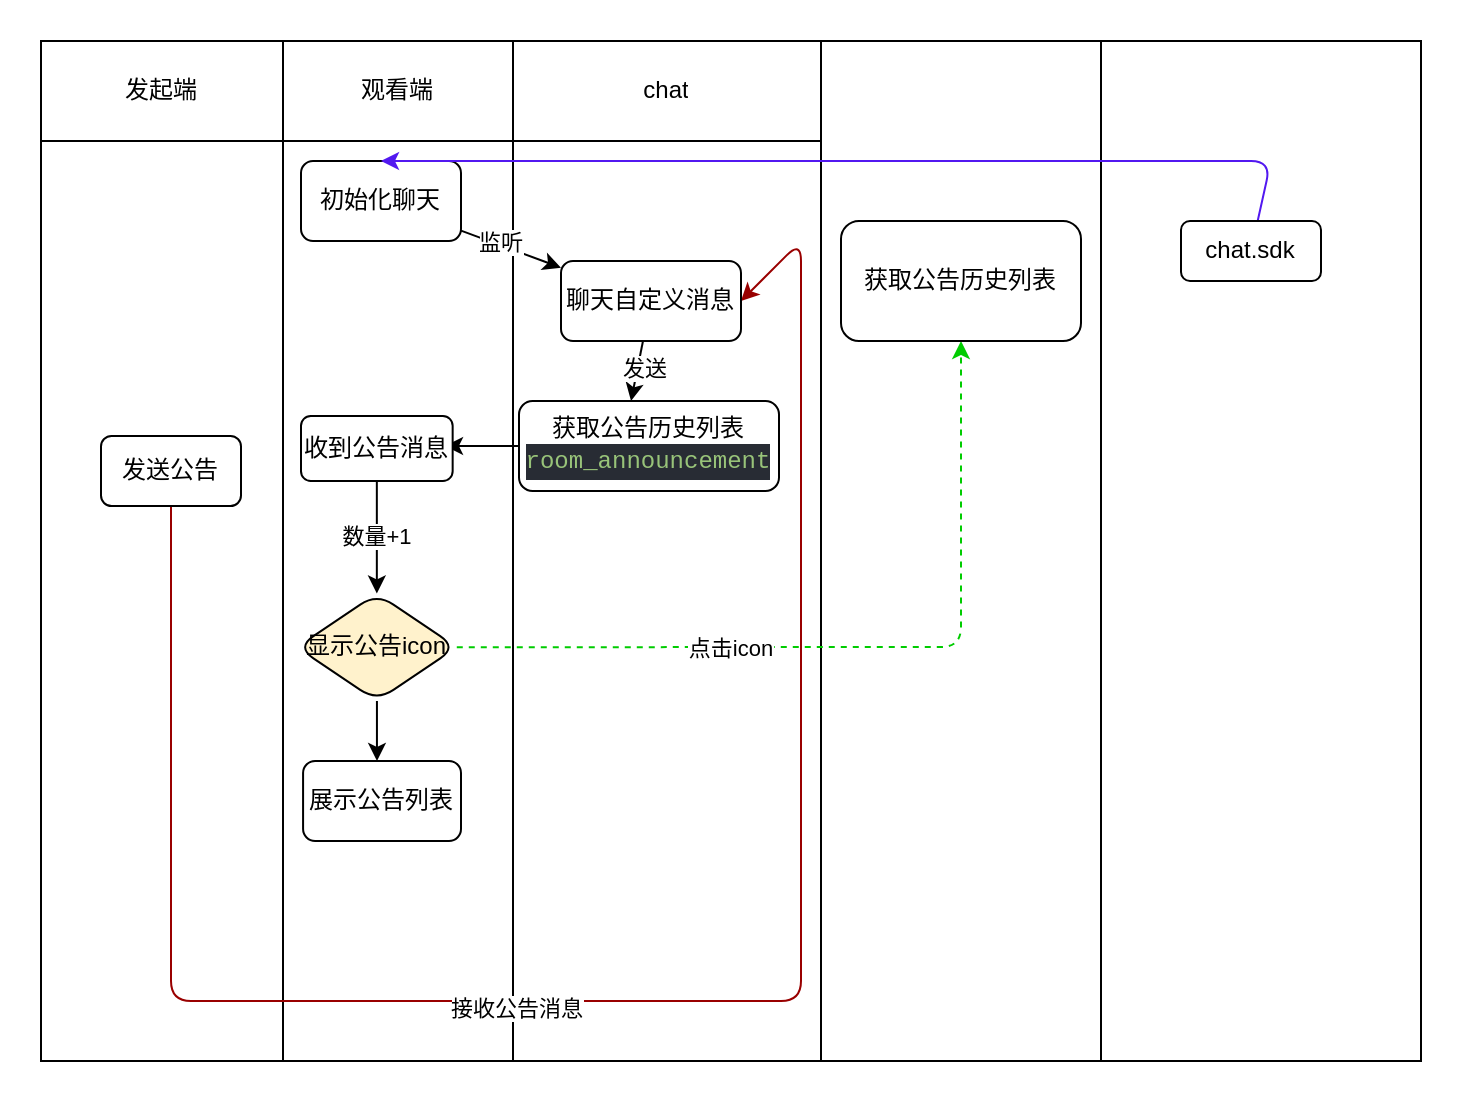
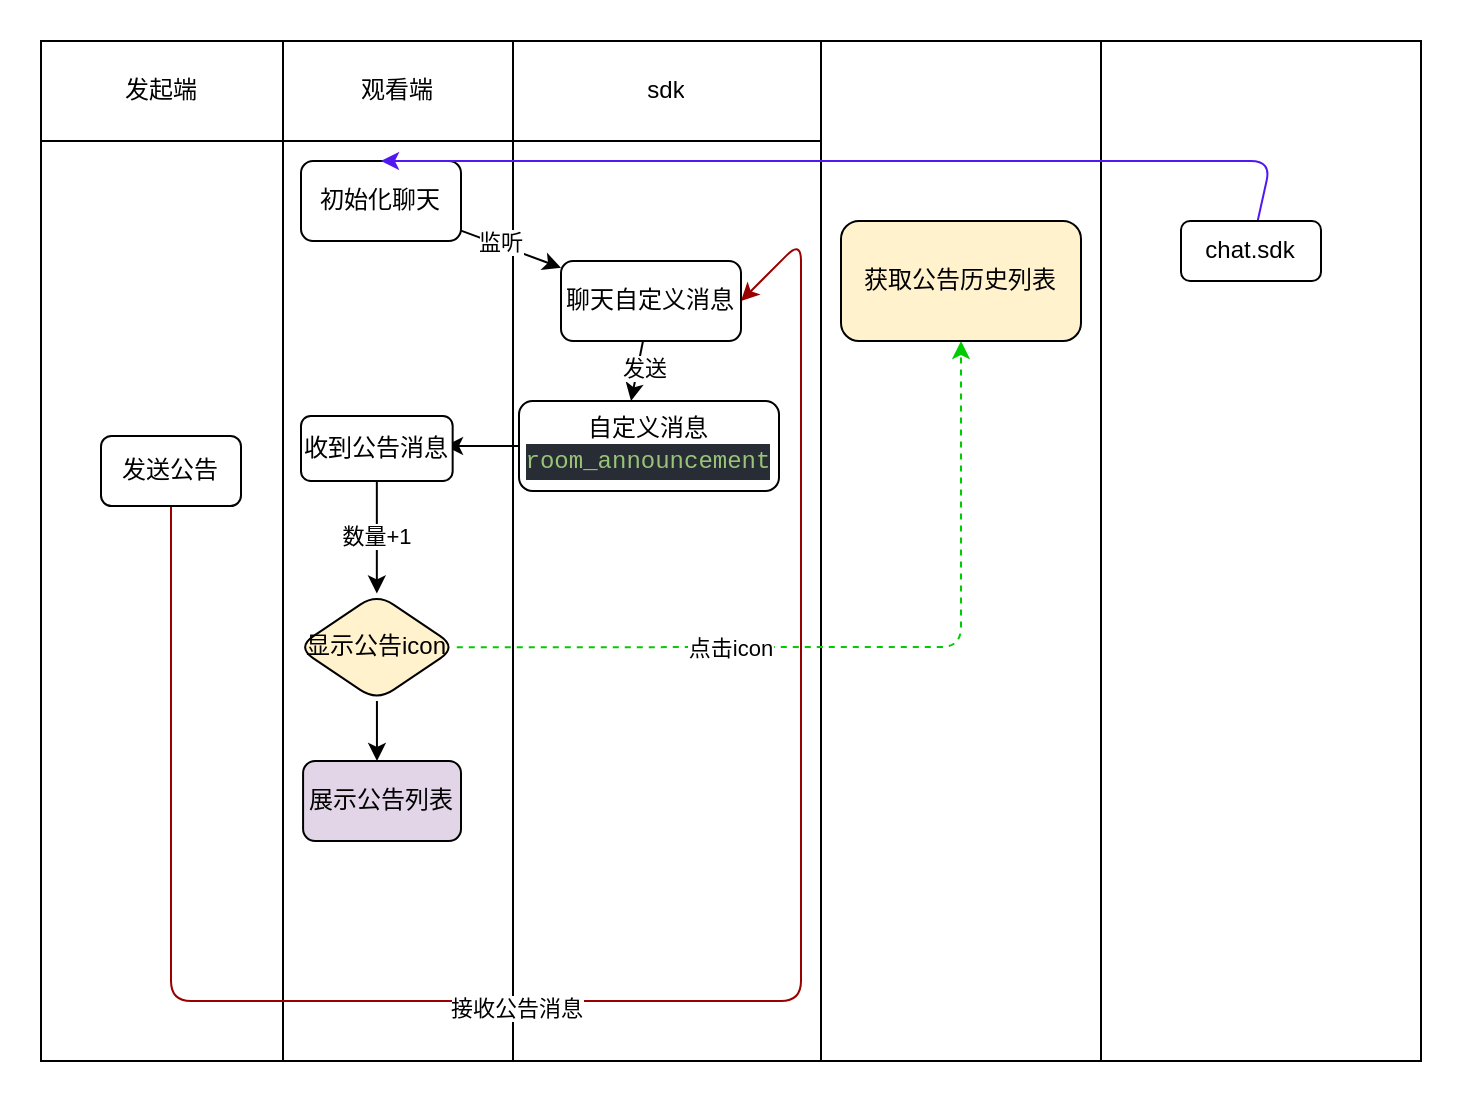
  <mxCell id="0" />
  <mxCell id="1" parent="0" />
  <mxCell id="2" value="" style="shape=table;startSize=0;container=1;collapsible=0;childLayout=tableLayout;shadow=0;" vertex="1" parent="1"><mxGeometry x="20" y="20" width="690" height="510" as="geometry" /></mxCell>
  <mxCell id="3" value="" style="shape=partialRectangle;collapsible=0;dropTarget=0;pointerEvents=0;fillColor=none;top=0;left=0;bottom=0;right=0;points=[[0,0.5],[1,0.5]];portConstraint=eastwest;shadow=0;" vertex="1" parent="2"><mxGeometry width="690" height="50" as="geometry" /></mxCell>
  <mxCell id="4" value="发起端" style="shape=partialRectangle;html=1;whiteSpace=wrap;connectable=0;overflow=hidden;fillColor=none;top=0;left=0;bottom=0;right=0;pointerEvents=1;shadow=0;" vertex="1" parent="3"><mxGeometry width="121" height="50" as="geometry"><mxRectangle width="121" height="50" as="alternateBounds" /></mxGeometry></mxCell>
  <mxCell id="5" value="观看端" style="shape=partialRectangle;html=1;whiteSpace=wrap;connectable=0;overflow=hidden;fillColor=none;top=0;left=0;bottom=0;right=0;pointerEvents=1;shadow=0;" vertex="1" parent="3"><mxGeometry x="121" width="115" height="50" as="geometry"><mxRectangle width="115" height="50" as="alternateBounds" /></mxGeometry></mxCell>
- <mxCell id="6" value="chat" style="shape=partialRectangle;html=1;whiteSpace=wrap;connectable=0;overflow=hidden;fillColor=none;top=0;left=0;bottom=0;right=0;pointerEvents=1;shadow=0;" vertex="1" parent="3"><mxGeometry x="236" width="154" height="50" as="geometry"><mxRectangle width="154" height="50" as="alternateBounds" /></mxGeometry></mxCell>
+ <mxCell id="6" value="sdk" style="shape=partialRectangle;html=1;whiteSpace=wrap;connectable=0;overflow=hidden;fillColor=none;top=0;left=0;bottom=0;right=0;pointerEvents=1;shadow=0;" vertex="1" parent="3"><mxGeometry x="236" width="154" height="50" as="geometry"><mxRectangle width="154" height="50" as="alternateBounds" /></mxGeometry></mxCell>
  <mxCell id="7" value="" style="shape=partialRectangle;collapsible=0;dropTarget=0;pointerEvents=0;fillColor=none;top=0;left=0;bottom=0;right=0;points=[[0,0.5],[1,0.5]];portConstraint=eastwest;shadow=0;" vertex="1" parent="2"><mxGeometry y="50" width="690" height="460" as="geometry" /></mxCell>
  <mxCell id="8" value="" style="shape=partialRectangle;html=1;whiteSpace=wrap;connectable=0;overflow=hidden;fillColor=none;top=0;left=0;bottom=0;right=0;pointerEvents=1;shadow=0;" vertex="1" parent="7"><mxGeometry width="121" height="460" as="geometry"><mxRectangle width="121" height="460" as="alternateBounds" /></mxGeometry></mxCell>
  <mxCell id="9" value="" style="shape=partialRectangle;html=1;whiteSpace=wrap;connectable=0;overflow=hidden;fillColor=none;top=0;left=0;bottom=0;right=0;pointerEvents=1;shadow=0;" vertex="1" parent="7"><mxGeometry x="121" width="115" height="460" as="geometry"><mxRectangle width="115" height="460" as="alternateBounds" /></mxGeometry></mxCell>
  <mxCell id="10" value="" style="shape=partialRectangle;html=1;whiteSpace=wrap;connectable=0;overflow=hidden;fillColor=none;top=0;left=0;bottom=0;right=0;pointerEvents=1;shadow=0;" vertex="1" parent="7"><mxGeometry x="236" width="154" height="460" as="geometry"><mxRectangle width="154" height="460" as="alternateBounds" /></mxGeometry></mxCell>
  <mxCell id="11" value="" style="shape=partialRectangle;html=1;whiteSpace=wrap;connectable=0;overflow=hidden;fillColor=none;top=0;left=0;bottom=0;right=0;pointerEvents=1;shadow=0;" vertex="1" parent="7"><mxGeometry x="390" width="140" height="460" as="geometry"><mxRectangle width="140" height="460" as="alternateBounds" /></mxGeometry></mxCell>
  <mxCell id="12" value="" style="shape=partialRectangle;html=1;whiteSpace=wrap;connectable=0;overflow=hidden;fillColor=none;top=0;left=0;bottom=0;right=0;pointerEvents=1;shadow=0;" vertex="1" parent="7"><mxGeometry x="530" width="160" height="460" as="geometry"><mxRectangle width="160" height="460" as="alternateBounds" /></mxGeometry></mxCell>
  <mxCell id="13" value="" style="edgeStyle=none;html=1;entryX=1;entryY=0.5;entryDx=0;entryDy=0;fillColor=#FF3333;strokeColor=#990000;" edge="1" parent="1" source="15" target="23"><mxGeometry relative="1" as="geometry"><mxPoint x="85" y="332.5" as="targetPoint" /><Array as="points"><mxPoint x="85" y="360" /><mxPoint x="85" y="500" /><mxPoint x="210" y="500" /><mxPoint x="400" y="500" /><mxPoint x="400" y="360" /><mxPoint x="400" y="235" /><mxPoint x="400" y="120" /></Array></mxGeometry></mxCell>
  <mxCell id="14" value="接收公告消息" style="edgeLabel;html=1;align=center;verticalAlign=middle;resizable=0;points=[];" vertex="1" connectable="0" parent="13"><mxGeometry x="-0.321" y="-3" relative="1" as="geometry"><mxPoint x="86" as="offset" /></mxGeometry></mxCell>
  <mxCell id="15" value="发送公告" style="rounded=1;whiteSpace=wrap;html=1;shadow=0;" vertex="1" parent="1"><mxGeometry x="50" y="217.5" width="70" height="35" as="geometry" /></mxCell>
  <mxCell id="16" value="" style="edgeStyle=none;html=1;" edge="1" parent="1" source="18" target="23"><mxGeometry relative="1" as="geometry" /></mxCell>
  <mxCell id="17" value="监听" style="edgeLabel;html=1;align=center;verticalAlign=middle;resizable=0;points=[];" vertex="1" connectable="0" parent="16"><mxGeometry x="-0.225" y="2" relative="1" as="geometry"><mxPoint x="-1" as="offset" /></mxGeometry></mxCell>
  <mxCell id="18" value="初始化聊天" style="rounded=1;whiteSpace=wrap;html=1;shadow=0;" vertex="1" parent="1"><mxGeometry x="150" y="80" width="80" height="40" as="geometry" /></mxCell>
  <mxCell id="19" value="" style="edgeStyle=none;html=1;entryX=0.5;entryY=0;entryDx=0;entryDy=0;strokeColor=#5218F0;" edge="1" parent="1" source="20" target="18"><mxGeometry relative="1" as="geometry"><mxPoint x="420" y="125" as="targetPoint" /><Array as="points"><mxPoint x="635" y="80" /><mxPoint x="545" y="80" /><mxPoint x="190" y="80" /></Array></mxGeometry></mxCell>
  <mxCell id="20" value="chat.sdk" style="rounded=1;whiteSpace=wrap;html=1;shadow=0;" vertex="1" parent="1"><mxGeometry x="590" y="110" width="70" height="30" as="geometry" /></mxCell>
  <mxCell id="21" value="" style="edgeStyle=none;html=1;" edge="1" parent="1" source="23"><mxGeometry relative="1" as="geometry"><mxPoint x="315" y="200" as="targetPoint" /></mxGeometry></mxCell>
  <mxCell id="22" value="发送" style="edgeLabel;html=1;align=center;verticalAlign=middle;resizable=0;points=[];" vertex="1" connectable="0" parent="21"><mxGeometry x="-0.161" y="3" relative="1" as="geometry"><mxPoint as="offset" /></mxGeometry></mxCell>
  <mxCell id="23" value="聊天自定义消息" style="rounded=1;whiteSpace=wrap;html=1;shadow=0;" vertex="1" parent="1"><mxGeometry x="280" y="130" width="90" height="40" as="geometry" /></mxCell>
  <mxCell id="24" value="" style="edgeStyle=none;html=1;" edge="1" parent="1" source="25"><mxGeometry relative="1" as="geometry"><mxPoint x="222" y="222.5" as="targetPoint" /></mxGeometry></mxCell>
- <mxCell id="25" value="获取公告历史列表&lt;br&gt;&lt;div style=&quot;color: rgb(171 , 178 , 191) ; background-color: rgb(40 , 44 , 52) ; font-family: &amp;#34;menlo&amp;#34; , &amp;#34;monaco&amp;#34; , &amp;#34;courier new&amp;#34; , monospace ; line-height: 18px&quot;&gt;&lt;span style=&quot;color: #98c379&quot;&gt;room_announcement&lt;/span&gt;&lt;/div&gt;" style="whiteSpace=wrap;html=1;rounded=1;shadow=0;" vertex="1" parent="1"><mxGeometry x="259" y="200" width="130" height="45" as="geometry" /></mxCell>
+ <mxCell id="25" value="自定义消息&lt;br&gt;&lt;div style=&quot;color: rgb(171 , 178 , 191) ; background-color: rgb(40 , 44 , 52) ; font-family: &amp;#34;menlo&amp;#34; , &amp;#34;monaco&amp;#34; , &amp;#34;courier new&amp;#34; , monospace ; line-height: 18px&quot;&gt;&lt;span style=&quot;color: #98c379&quot;&gt;room_announcement&lt;/span&gt;&lt;/div&gt;" style="whiteSpace=wrap;html=1;rounded=1;shadow=0;" vertex="1" parent="1"><mxGeometry x="259" y="200" width="130" height="45" as="geometry" /></mxCell>
  <mxCell id="26" value="" style="edgeStyle=none;html=1;" edge="1" parent="1" source="28" target="32"><mxGeometry relative="1" as="geometry" /></mxCell>
  <mxCell id="27" value="数量+1" style="edgeLabel;html=1;align=center;verticalAlign=middle;resizable=0;points=[];" vertex="1" connectable="0" parent="26"><mxGeometry x="-0.004" relative="1" as="geometry"><mxPoint as="offset" /></mxGeometry></mxCell>
  <mxCell id="28" value="收到公告消息" style="rounded=1;whiteSpace=wrap;html=1;shadow=0;" vertex="1" parent="1"><mxGeometry x="150" y="207.5" width="75.83" height="32.5" as="geometry" /></mxCell>
  <mxCell id="29" value="" style="edgeStyle=none;html=1;entryX=0.5;entryY=1;entryDx=0;entryDy=0;strokeColor=#00CC00;dashed=1;" edge="1" parent="1" source="32" target="33"><mxGeometry relative="1" as="geometry"><mxPoint x="400" y="300" as="targetPoint" /><Array as="points"><mxPoint x="480" y="323" /></Array></mxGeometry></mxCell>
  <mxCell id="30" value="点击icon" style="edgeLabel;html=1;align=center;verticalAlign=middle;resizable=0;points=[];" vertex="1" connectable="0" parent="29"><mxGeometry x="-0.326" relative="1" as="geometry"><mxPoint as="offset" /></mxGeometry></mxCell>
  <mxCell id="31" value="" style="edgeStyle=none;html=1;" edge="1" parent="1" source="32"><mxGeometry relative="1" as="geometry"><mxPoint x="188" y="380" as="targetPoint" /><Array as="points"><mxPoint x="188" y="380" /></Array></mxGeometry></mxCell>
  <mxCell id="32" value="显示公告icon" style="rhombus;whiteSpace=wrap;html=1;rounded=1;shadow=0;fillColor=#fff2cc;" vertex="1" parent="1"><mxGeometry x="147.92" y="296.25" width="80" height="53.75" as="geometry" /></mxCell>
- <mxCell id="33" value="获取公告历史列表" style="rounded=1;whiteSpace=wrap;html=1;shadow=0;" vertex="1" parent="1"><mxGeometry x="420" y="110" width="120" height="60" as="geometry" /></mxCell>
- <mxCell id="34" value="展示公告列表" style="rounded=1;whiteSpace=wrap;html=1;shadow=0;" vertex="1" parent="1"><mxGeometry x="151.04" y="380" width="78.96" height="40" as="geometry" /></mxCell>
+ <mxCell id="33" value="获取公告历史列表" style="rounded=1;whiteSpace=wrap;html=1;shadow=0;fillColor=#fff2cc;" vertex="1" parent="1"><mxGeometry x="420" y="110" width="120" height="60" as="geometry" /></mxCell>
+ <mxCell id="34" value="展示公告列表" style="rounded=1;whiteSpace=wrap;html=1;shadow=0;fillColor=#e1d5e7;" vertex="1" parent="1"><mxGeometry x="151.04" y="380" width="78.96" height="40" as="geometry" /></mxCell>
